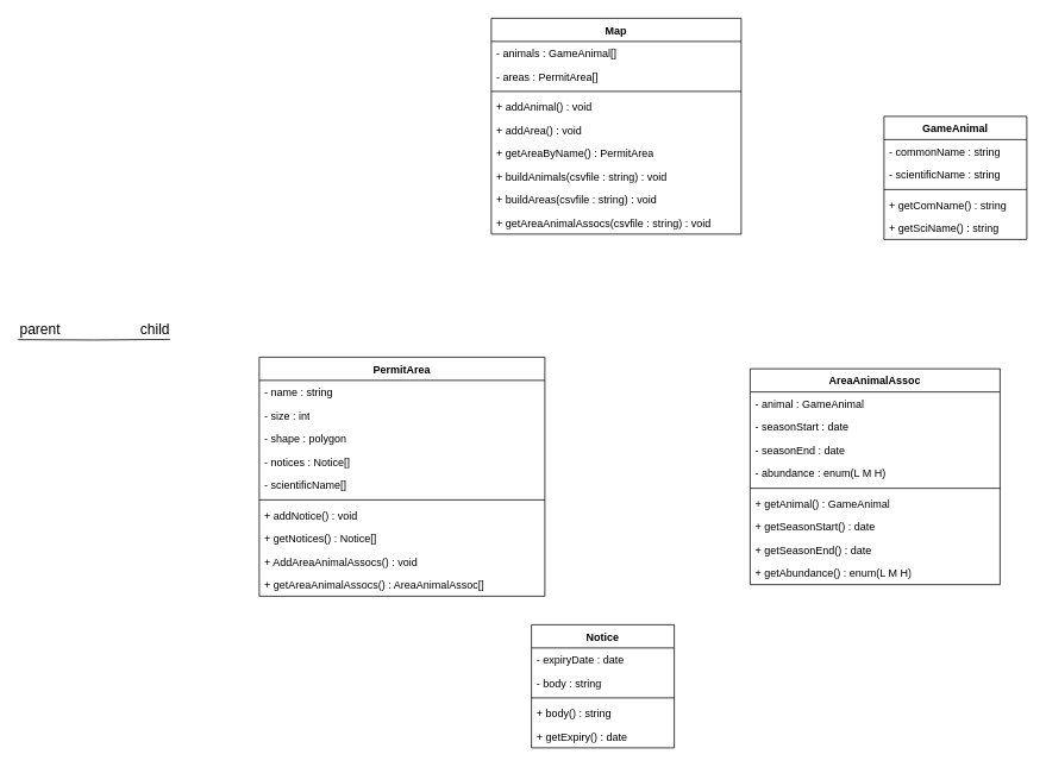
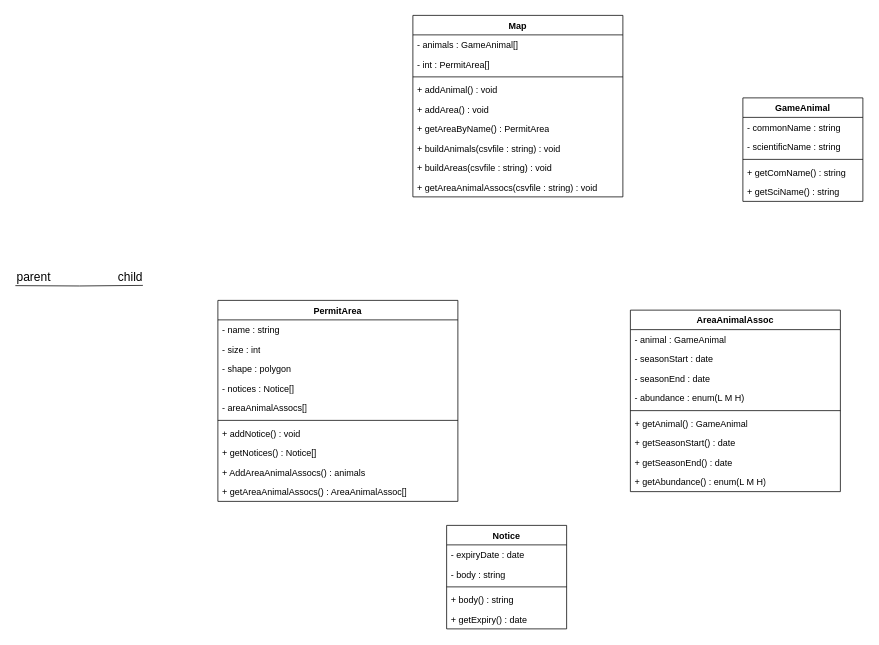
  <mxCell id="0" />
  <mxCell id="1" parent="0" />
  <mxCell id="2" value="PermitArea" style="swimlane;fontStyle=1;align=center;verticalAlign=top;childLayout=stackLayout;horizontal=1;startSize=26;horizontalStack=0;resizeParent=1;resizeParentMax=0;resizeLast=0;collapsible=1;marginBottom=0;whiteSpace=wrap;html=1;" parent="1" vertex="1"><mxGeometry x="290" y="400" width="320" height="268" as="geometry" /></mxCell>
  <mxCell id="3" value="- name : string" style="text;strokeColor=none;fillColor=none;align=left;verticalAlign=top;spacingLeft=4;spacingRight=4;overflow=hidden;rotatable=0;points=[[0,0.5],[1,0.5]];portConstraint=eastwest;whiteSpace=wrap;html=1;" parent="2" vertex="1"><mxGeometry y="26" width="320" height="26" as="geometry" /></mxCell>
  <mxCell id="4" value="- size : int" style="text;strokeColor=none;fillColor=none;align=left;verticalAlign=top;spacingLeft=4;spacingRight=4;overflow=hidden;rotatable=0;points=[[0,0.5],[1,0.5]];portConstraint=eastwest;whiteSpace=wrap;html=1;" parent="2" vertex="1"><mxGeometry y="52" width="320" height="26" as="geometry" /></mxCell>
  <mxCell id="5" value="- shape : polygon" style="text;strokeColor=none;fillColor=none;align=left;verticalAlign=top;spacingLeft=4;spacingRight=4;overflow=hidden;rotatable=0;points=[[0,0.5],[1,0.5]];portConstraint=eastwest;whiteSpace=wrap;html=1;" parent="2" vertex="1"><mxGeometry y="78" width="320" height="26" as="geometry" /></mxCell>
  <mxCell id="6" value="- notices : Notice[]" style="text;strokeColor=none;fillColor=none;align=left;verticalAlign=top;spacingLeft=4;spacingRight=4;overflow=hidden;rotatable=0;points=[[0,0.5],[1,0.5]];portConstraint=eastwest;whiteSpace=wrap;html=1;" parent="2" vertex="1"><mxGeometry y="104" width="320" height="26" as="geometry" /></mxCell>
- <mxCell id="7" value="- scientificName[]" style="text;strokeColor=none;fillColor=none;align=left;verticalAlign=top;spacingLeft=4;spacingRight=4;overflow=hidden;rotatable=0;points=[[0,0.5],[1,0.5]];portConstraint=eastwest;whiteSpace=wrap;html=1;" parent="2" vertex="1"><mxGeometry y="130" width="320" height="26" as="geometry" /></mxCell>
+ <mxCell id="7" value="- areaAnimalAssocs[]" style="text;strokeColor=none;fillColor=none;align=left;verticalAlign=top;spacingLeft=4;spacingRight=4;overflow=hidden;rotatable=0;points=[[0,0.5],[1,0.5]];portConstraint=eastwest;whiteSpace=wrap;html=1;" parent="2" vertex="1"><mxGeometry y="130" width="320" height="26" as="geometry" /></mxCell>
  <mxCell id="8" value="" style="line;strokeWidth=1;fillColor=none;align=left;verticalAlign=middle;spacingTop=-1;spacingLeft=3;spacingRight=3;rotatable=0;labelPosition=right;points=[];portConstraint=eastwest;strokeColor=inherit;" parent="2" vertex="1"><mxGeometry y="156" width="320" height="8" as="geometry" /></mxCell>
  <mxCell id="9" value="+ addNotice() : void" style="text;strokeColor=none;fillColor=none;align=left;verticalAlign=top;spacingLeft=4;spacingRight=4;overflow=hidden;rotatable=0;points=[[0,0.5],[1,0.5]];portConstraint=eastwest;whiteSpace=wrap;html=1;" parent="2" vertex="1"><mxGeometry y="164" width="320" height="26" as="geometry" /></mxCell>
  <mxCell id="10" value="+ getNotices() : Notice[]" style="text;strokeColor=none;fillColor=none;align=left;verticalAlign=top;spacingLeft=4;spacingRight=4;overflow=hidden;rotatable=0;points=[[0,0.5],[1,0.5]];portConstraint=eastwest;whiteSpace=wrap;html=1;" parent="2" vertex="1"><mxGeometry y="190" width="320" height="26" as="geometry" /></mxCell>
- <mxCell id="11" value="+ AddAreaAnimalAssocs() : void" style="text;strokeColor=none;fillColor=none;align=left;verticalAlign=top;spacingLeft=4;spacingRight=4;overflow=hidden;rotatable=0;points=[[0,0.5],[1,0.5]];portConstraint=eastwest;whiteSpace=wrap;html=1;" parent="2" vertex="1"><mxGeometry y="216" width="320" height="26" as="geometry" /></mxCell>
+ <mxCell id="11" value="+ AddAreaAnimalAssocs() : animals" style="text;strokeColor=none;fillColor=none;align=left;verticalAlign=top;spacingLeft=4;spacingRight=4;overflow=hidden;rotatable=0;points=[[0,0.5],[1,0.5]];portConstraint=eastwest;whiteSpace=wrap;html=1;" parent="2" vertex="1"><mxGeometry y="216" width="320" height="26" as="geometry" /></mxCell>
  <mxCell id="12" value="+ getAreaAnimalAssocs() : AreaAnimalAssoc[]" style="text;strokeColor=none;fillColor=none;align=left;verticalAlign=top;spacingLeft=4;spacingRight=4;overflow=hidden;rotatable=0;points=[[0,0.5],[1,0.5]];portConstraint=eastwest;whiteSpace=wrap;html=1;" parent="2" vertex="1"><mxGeometry y="242" width="320" height="26" as="geometry" /></mxCell>
  <mxCell id="13" value="Map" style="swimlane;fontStyle=1;align=center;verticalAlign=top;childLayout=stackLayout;horizontal=1;startSize=26;horizontalStack=0;resizeParent=1;resizeParentMax=0;resizeLast=0;collapsible=1;marginBottom=0;whiteSpace=wrap;html=1;" parent="1" vertex="1"><mxGeometry x="550" y="20" width="280" height="242" as="geometry" /></mxCell>
  <mxCell id="14" value="- animals : GameAnimal[]" style="text;strokeColor=none;fillColor=none;align=left;verticalAlign=top;spacingLeft=4;spacingRight=4;overflow=hidden;rotatable=0;points=[[0,0.5],[1,0.5]];portConstraint=eastwest;whiteSpace=wrap;html=1;" parent="13" vertex="1"><mxGeometry y="26" width="280" height="26" as="geometry" /></mxCell>
- <mxCell id="15" value="- areas : PermitArea[]" style="text;strokeColor=none;fillColor=none;align=left;verticalAlign=top;spacingLeft=4;spacingRight=4;overflow=hidden;rotatable=0;points=[[0,0.5],[1,0.5]];portConstraint=eastwest;whiteSpace=wrap;html=1;" parent="13" vertex="1"><mxGeometry y="52" width="280" height="26" as="geometry" /></mxCell>
+ <mxCell id="15" value="- int : PermitArea[]" style="text;strokeColor=none;fillColor=none;align=left;verticalAlign=top;spacingLeft=4;spacingRight=4;overflow=hidden;rotatable=0;points=[[0,0.5],[1,0.5]];portConstraint=eastwest;whiteSpace=wrap;html=1;" parent="13" vertex="1"><mxGeometry y="52" width="280" height="26" as="geometry" /></mxCell>
  <mxCell id="16" value="" style="line;strokeWidth=1;fillColor=none;align=left;verticalAlign=middle;spacingTop=-1;spacingLeft=3;spacingRight=3;rotatable=0;labelPosition=right;points=[];portConstraint=eastwest;strokeColor=inherit;" parent="13" vertex="1"><mxGeometry y="78" width="280" height="8" as="geometry" /></mxCell>
  <mxCell id="17" value="+ addAnimal() : void" style="text;strokeColor=none;fillColor=none;align=left;verticalAlign=top;spacingLeft=4;spacingRight=4;overflow=hidden;rotatable=0;points=[[0,0.5],[1,0.5]];portConstraint=eastwest;whiteSpace=wrap;html=1;" parent="13" vertex="1"><mxGeometry y="86" width="280" height="26" as="geometry" /></mxCell>
  <mxCell id="18" value="+ addArea() : void" style="text;strokeColor=none;fillColor=none;align=left;verticalAlign=top;spacingLeft=4;spacingRight=4;overflow=hidden;rotatable=0;points=[[0,0.5],[1,0.5]];portConstraint=eastwest;whiteSpace=wrap;html=1;" parent="13" vertex="1"><mxGeometry y="112" width="280" height="26" as="geometry" /></mxCell>
  <mxCell id="19" value="+ getAreaByName() : PermitArea" style="text;strokeColor=none;fillColor=none;align=left;verticalAlign=top;spacingLeft=4;spacingRight=4;overflow=hidden;rotatable=0;points=[[0,0.5],[1,0.5]];portConstraint=eastwest;whiteSpace=wrap;html=1;" parent="13" vertex="1"><mxGeometry y="138" width="280" height="26" as="geometry" /></mxCell>
  <mxCell id="20" value="+ buildAnimals(csvfile : string) : void" style="text;strokeColor=none;fillColor=none;align=left;verticalAlign=top;spacingLeft=4;spacingRight=4;overflow=hidden;rotatable=0;points=[[0,0.5],[1,0.5]];portConstraint=eastwest;whiteSpace=wrap;html=1;" parent="13" vertex="1"><mxGeometry y="164" width="280" height="26" as="geometry" /></mxCell>
  <mxCell id="21" value="+ buildAreas(csvfile : string) : void" style="text;strokeColor=none;fillColor=none;align=left;verticalAlign=top;spacingLeft=4;spacingRight=4;overflow=hidden;rotatable=0;points=[[0,0.5],[1,0.5]];portConstraint=eastwest;whiteSpace=wrap;html=1;" parent="13" vertex="1"><mxGeometry y="190" width="280" height="26" as="geometry" /></mxCell>
  <mxCell id="22" value="+ getAreaAnimalAssocs(csvfile : string) : void" style="text;strokeColor=none;fillColor=none;align=left;verticalAlign=top;spacingLeft=4;spacingRight=4;overflow=hidden;rotatable=0;points=[[0,0.5],[1,0.5]];portConstraint=eastwest;whiteSpace=wrap;html=1;" parent="13" vertex="1"><mxGeometry y="216" width="280" height="26" as="geometry" /></mxCell>
  <mxCell id="23" value="Notice" style="swimlane;fontStyle=1;align=center;verticalAlign=top;childLayout=stackLayout;horizontal=1;startSize=26;horizontalStack=0;resizeParent=1;resizeParentMax=0;resizeLast=0;collapsible=1;marginBottom=0;whiteSpace=wrap;html=1;" parent="1" vertex="1"><mxGeometry x="595" y="700" width="160" height="138" as="geometry" /></mxCell>
  <mxCell id="24" value="- expiryDate : date" style="text;strokeColor=none;fillColor=none;align=left;verticalAlign=top;spacingLeft=4;spacingRight=4;overflow=hidden;rotatable=0;points=[[0,0.5],[1,0.5]];portConstraint=eastwest;whiteSpace=wrap;html=1;" parent="23" vertex="1"><mxGeometry y="26" width="160" height="26" as="geometry" /></mxCell>
  <mxCell id="25" value="- body : string" style="text;strokeColor=none;fillColor=none;align=left;verticalAlign=top;spacingLeft=4;spacingRight=4;overflow=hidden;rotatable=0;points=[[0,0.5],[1,0.5]];portConstraint=eastwest;whiteSpace=wrap;html=1;" parent="23" vertex="1"><mxGeometry y="52" width="160" height="26" as="geometry" /></mxCell>
  <mxCell id="26" value="" style="line;strokeWidth=1;fillColor=none;align=left;verticalAlign=middle;spacingTop=-1;spacingLeft=3;spacingRight=3;rotatable=0;labelPosition=right;points=[];portConstraint=eastwest;strokeColor=inherit;" parent="23" vertex="1"><mxGeometry y="78" width="160" height="8" as="geometry" /></mxCell>
  <mxCell id="27" value="+ body() : string" style="text;strokeColor=none;fillColor=none;align=left;verticalAlign=top;spacingLeft=4;spacingRight=4;overflow=hidden;rotatable=0;points=[[0,0.5],[1,0.5]];portConstraint=eastwest;whiteSpace=wrap;html=1;" parent="23" vertex="1"><mxGeometry y="86" width="160" height="26" as="geometry" /></mxCell>
  <mxCell id="28" value="+ getExpiry() : date" style="text;strokeColor=none;fillColor=none;align=left;verticalAlign=top;spacingLeft=4;spacingRight=4;overflow=hidden;rotatable=0;points=[[0,0.5],[1,0.5]];portConstraint=eastwest;whiteSpace=wrap;html=1;" parent="23" vertex="1"><mxGeometry y="112" width="160" height="26" as="geometry" /></mxCell>
  <mxCell id="29" value="GameAnimal" style="swimlane;fontStyle=1;align=center;verticalAlign=top;childLayout=stackLayout;horizontal=1;startSize=26;horizontalStack=0;resizeParent=1;resizeParentMax=0;resizeLast=0;collapsible=1;marginBottom=0;whiteSpace=wrap;html=1;" parent="1" vertex="1"><mxGeometry x="990" y="130" width="160" height="138" as="geometry" /></mxCell>
  <mxCell id="30" value="- commonName : string" style="text;strokeColor=none;fillColor=none;align=left;verticalAlign=top;spacingLeft=4;spacingRight=4;overflow=hidden;rotatable=0;points=[[0,0.5],[1,0.5]];portConstraint=eastwest;whiteSpace=wrap;html=1;" parent="29" vertex="1"><mxGeometry y="26" width="160" height="26" as="geometry" /></mxCell>
  <mxCell id="31" value="- scientificName : string" style="text;strokeColor=none;fillColor=none;align=left;verticalAlign=top;spacingLeft=4;spacingRight=4;overflow=hidden;rotatable=0;points=[[0,0.5],[1,0.5]];portConstraint=eastwest;whiteSpace=wrap;html=1;" parent="29" vertex="1"><mxGeometry y="52" width="160" height="26" as="geometry" /></mxCell>
  <mxCell id="32" value="" style="line;strokeWidth=1;fillColor=none;align=left;verticalAlign=middle;spacingTop=-1;spacingLeft=3;spacingRight=3;rotatable=0;labelPosition=right;points=[];portConstraint=eastwest;strokeColor=inherit;" parent="29" vertex="1"><mxGeometry y="78" width="160" height="8" as="geometry" /></mxCell>
  <mxCell id="33" value="+ getComName() : string" style="text;strokeColor=none;fillColor=none;align=left;verticalAlign=top;spacingLeft=4;spacingRight=4;overflow=hidden;rotatable=0;points=[[0,0.5],[1,0.5]];portConstraint=eastwest;whiteSpace=wrap;html=1;" parent="29" vertex="1"><mxGeometry y="86" width="160" height="26" as="geometry" /></mxCell>
  <mxCell id="34" value="+ getSciName() : string" style="text;strokeColor=none;fillColor=none;align=left;verticalAlign=top;spacingLeft=4;spacingRight=4;overflow=hidden;rotatable=0;points=[[0,0.5],[1,0.5]];portConstraint=eastwest;whiteSpace=wrap;html=1;" parent="29" vertex="1"><mxGeometry y="112" width="160" height="26" as="geometry" /></mxCell>
  <mxCell id="35" value="AreaAnimalAssoc" style="swimlane;fontStyle=1;align=center;verticalAlign=top;childLayout=stackLayout;horizontal=1;startSize=26;horizontalStack=0;resizeParent=1;resizeParentMax=0;resizeLast=0;collapsible=1;marginBottom=0;whiteSpace=wrap;html=1;" parent="1" vertex="1"><mxGeometry x="840" y="413" width="280" height="242" as="geometry" /></mxCell>
  <mxCell id="36" value="- animal : GameAnimal" style="text;strokeColor=none;fillColor=none;align=left;verticalAlign=top;spacingLeft=4;spacingRight=4;overflow=hidden;rotatable=0;points=[[0,0.5],[1,0.5]];portConstraint=eastwest;whiteSpace=wrap;html=1;" parent="35" vertex="1"><mxGeometry y="26" width="280" height="26" as="geometry" /></mxCell>
  <mxCell id="37" value="- seasonStart : date" style="text;strokeColor=none;fillColor=none;align=left;verticalAlign=top;spacingLeft=4;spacingRight=4;overflow=hidden;rotatable=0;points=[[0,0.5],[1,0.5]];portConstraint=eastwest;whiteSpace=wrap;html=1;" parent="35" vertex="1"><mxGeometry y="52" width="280" height="26" as="geometry" /></mxCell>
  <mxCell id="38" value="- seasonEnd : date" style="text;strokeColor=none;fillColor=none;align=left;verticalAlign=top;spacingLeft=4;spacingRight=4;overflow=hidden;rotatable=0;points=[[0,0.5],[1,0.5]];portConstraint=eastwest;whiteSpace=wrap;html=1;" parent="35" vertex="1"><mxGeometry y="78" width="280" height="26" as="geometry" /></mxCell>
  <mxCell id="39" value="- abundance : enum(L M H)" style="text;strokeColor=none;fillColor=none;align=left;verticalAlign=top;spacingLeft=4;spacingRight=4;overflow=hidden;rotatable=0;points=[[0,0.5],[1,0.5]];portConstraint=eastwest;whiteSpace=wrap;html=1;" parent="35" vertex="1"><mxGeometry y="104" width="280" height="26" as="geometry" /></mxCell>
  <mxCell id="40" value="" style="line;strokeWidth=1;fillColor=none;align=left;verticalAlign=middle;spacingTop=-1;spacingLeft=3;spacingRight=3;rotatable=0;labelPosition=right;points=[];portConstraint=eastwest;strokeColor=inherit;" parent="35" vertex="1"><mxGeometry y="130" width="280" height="8" as="geometry" /></mxCell>
  <mxCell id="41" value="+ getAnimal() : GameAnimal" style="text;strokeColor=none;fillColor=none;align=left;verticalAlign=top;spacingLeft=4;spacingRight=4;overflow=hidden;rotatable=0;points=[[0,0.5],[1,0.5]];portConstraint=eastwest;whiteSpace=wrap;html=1;" parent="35" vertex="1"><mxGeometry y="138" width="280" height="26" as="geometry" /></mxCell>
  <mxCell id="42" value="+ getSeasonStart() : date" style="text;strokeColor=none;fillColor=none;align=left;verticalAlign=top;spacingLeft=4;spacingRight=4;overflow=hidden;rotatable=0;points=[[0,0.5],[1,0.5]];portConstraint=eastwest;whiteSpace=wrap;html=1;" parent="35" vertex="1"><mxGeometry y="164" width="280" height="26" as="geometry" /></mxCell>
  <mxCell id="43" value="+ getSeasonEnd() : date" style="text;strokeColor=none;fillColor=none;align=left;verticalAlign=top;spacingLeft=4;spacingRight=4;overflow=hidden;rotatable=0;points=[[0,0.5],[1,0.5]];portConstraint=eastwest;whiteSpace=wrap;html=1;" parent="35" vertex="1"><mxGeometry y="190" width="280" height="26" as="geometry" /></mxCell>
  <mxCell id="44" value="+ getAbundance() : enum(L M H)" style="text;strokeColor=none;fillColor=none;align=left;verticalAlign=top;spacingLeft=4;spacingRight=4;overflow=hidden;rotatable=0;points=[[0,0.5],[1,0.5]];portConstraint=eastwest;whiteSpace=wrap;html=1;" parent="35" vertex="1"><mxGeometry y="216" width="280" height="26" as="geometry" /></mxCell>
  <mxCell id="45" value="" style="endArrow=none;html=1;edgeStyle=orthogonalEdgeStyle;rounded=0;endSize=12;startSize=12;" edge="1" parent="1"><mxGeometry relative="1" as="geometry"><mxPoint x="20" y="380.34" as="sourcePoint" /><mxPoint x="190" y="380" as="targetPoint" /></mxGeometry></mxCell>
  <mxCell id="46" value="parent" style="edgeLabel;resizable=0;html=1;align=left;verticalAlign=bottom;fontSize=16;" connectable="0" vertex="1" parent="45"><mxGeometry x="-1" relative="1" as="geometry" /></mxCell>
  <mxCell id="47" value="child" style="edgeLabel;resizable=0;html=1;align=right;verticalAlign=bottom;fontSize=16;" connectable="0" vertex="1" parent="45"><mxGeometry x="1" relative="1" as="geometry" /></mxCell>
